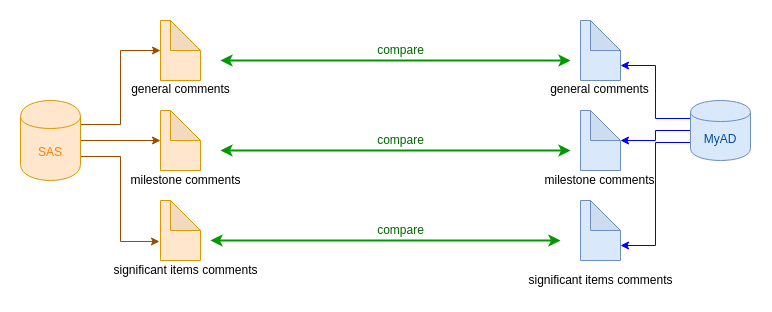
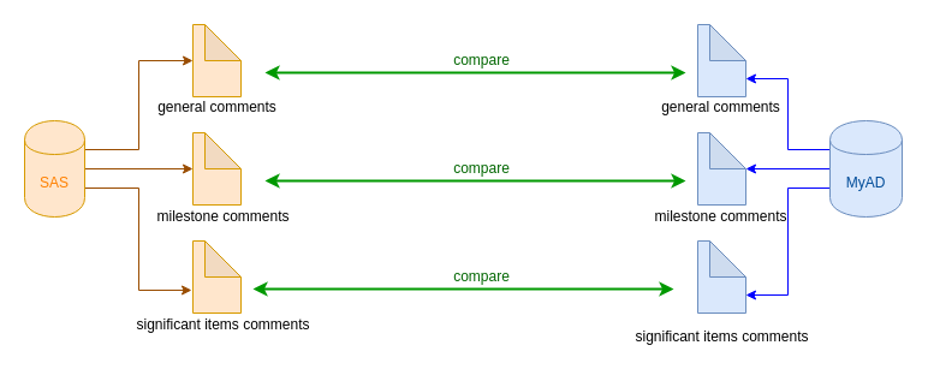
  <mxCell id="0" />
  <mxCell id="1" parent="0" />
  <mxCell id="2" style="edgeStyle=orthogonalEdgeStyle;rounded=0;orthogonalLoop=1;jettySize=auto;html=1;entryX=0;entryY=0.5;entryDx=0;entryDy=0;entryPerimeter=0;strokeColor=#994C00;" edge="1" parent="1" source="5" target="10"><mxGeometry relative="1" as="geometry" /></mxCell>
  <mxCell id="3" style="edgeStyle=orthogonalEdgeStyle;rounded=0;orthogonalLoop=1;jettySize=auto;html=1;exitX=1;exitY=0.3;exitDx=0;exitDy=0;entryX=0;entryY=0.5;entryDx=0;entryDy=0;entryPerimeter=0;strokeColor=#994C00;" edge="1" parent="1" source="5" target="11"><mxGeometry relative="1" as="geometry" /></mxCell>
  <mxCell id="4" style="edgeStyle=orthogonalEdgeStyle;rounded=0;orthogonalLoop=1;jettySize=auto;html=1;exitX=1;exitY=0.7;exitDx=0;exitDy=0;entryX=-0.025;entryY=0.683;entryDx=0;entryDy=0;entryPerimeter=0;strokeColor=#994C00;" edge="1" parent="1" source="5" target="12"><mxGeometry relative="1" as="geometry" /></mxCell>
- <mxCell id="5" value="&lt;font color=&quot;#ff8000&quot;&gt;SAS&lt;/font&gt;" style="shape=cylinder;whiteSpace=wrap;html=1;boundedLbl=1;backgroundOutline=1;fillColor=#ffe6cc;strokeColor=#d79b00;" vertex="1" parent="1"><mxGeometry x="20" y="100" width="60" height="80" as="geometry" /></mxCell>
+ <mxCell id="5" value="&lt;font color=&quot;#ff8000&quot;&gt;SAS&lt;/font&gt;" style="shape=cylinder;whiteSpace=wrap;html=1;boundedLbl=1;backgroundOutline=1;fillColor=#ffe6cc;strokeColor=#d79b00;" vertex="1" parent="1"><mxGeometry x="20" y="100" width="50" height="80" as="geometry" /></mxCell>
  <mxCell id="6" style="edgeStyle=orthogonalEdgeStyle;rounded=0;orthogonalLoop=1;jettySize=auto;html=1;entryX=0;entryY=0;entryDx=40;entryDy=30;entryPerimeter=0;exitX=0;exitY=0.5;exitDx=0;exitDy=0;exitPerimeter=0;strokeColor=#0000FF;" edge="1" parent="1" source="9" target="13"><mxGeometry relative="1" as="geometry" /></mxCell>
  <mxCell id="7" style="edgeStyle=orthogonalEdgeStyle;rounded=0;orthogonalLoop=1;jettySize=auto;html=1;exitX=0;exitY=0.3;exitDx=0;exitDy=0;entryX=0;entryY=0;entryDx=40;entryDy=45;entryPerimeter=0;strokeColor=#0000FF;" edge="1" parent="1" source="9" target="15"><mxGeometry relative="1" as="geometry" /></mxCell>
  <mxCell id="8" style="edgeStyle=orthogonalEdgeStyle;rounded=0;orthogonalLoop=1;jettySize=auto;html=1;exitX=0;exitY=0.7;exitDx=0;exitDy=0;entryX=0;entryY=0;entryDx=40;entryDy=45;entryPerimeter=0;strokeColor=#0000FF;" edge="1" parent="1" source="9" target="14"><mxGeometry relative="1" as="geometry" /></mxCell>
- <mxCell id="9" value="&lt;font color=&quot;#004c99&quot;&gt;MyAD&lt;/font&gt;" style="shape=cylinder;whiteSpace=wrap;html=1;boundedLbl=1;backgroundOutline=1;fillColor=#dae8fc;strokeColor=#6c8ebf;" vertex="1" parent="1"><mxGeometry x="690" y="100" width="60" height="60" as="geometry" /></mxCell>
+ <mxCell id="9" value="&lt;font color=&quot;#004c99&quot;&gt;MyAD&lt;/font&gt;" style="shape=cylinder;whiteSpace=wrap;html=1;boundedLbl=1;backgroundOutline=1;fillColor=#dae8fc;strokeColor=#6c8ebf;" vertex="1" parent="1"><mxGeometry x="690" y="100" width="60" height="80" as="geometry" /></mxCell>
  <mxCell id="10" value="" style="shape=note;whiteSpace=wrap;html=1;backgroundOutline=1;darkOpacity=0.05;fillColor=#ffe6cc;strokeColor=#d79b00;" vertex="1" parent="1"><mxGeometry x="160" y="110" width="40" height="60" as="geometry" /></mxCell>
  <mxCell id="11" value="" style="shape=note;whiteSpace=wrap;html=1;backgroundOutline=1;darkOpacity=0.05;fillColor=#ffe6cc;strokeColor=#d79b00;" vertex="1" parent="1"><mxGeometry x="160" y="20" width="40" height="60" as="geometry" /></mxCell>
  <mxCell id="12" value="" style="shape=note;whiteSpace=wrap;html=1;backgroundOutline=1;darkOpacity=0.05;fillColor=#ffe6cc;strokeColor=#d79b00;" vertex="1" parent="1"><mxGeometry x="160" y="200" width="40" height="60" as="geometry" /></mxCell>
  <mxCell id="13" value="" style="shape=note;whiteSpace=wrap;html=1;backgroundOutline=1;darkOpacity=0.05;fillColor=#dae8fc;strokeColor=#6c8ebf;" vertex="1" parent="1"><mxGeometry x="580" y="110" width="40" height="60" as="geometry" /></mxCell>
  <mxCell id="14" value="" style="shape=note;whiteSpace=wrap;html=1;backgroundOutline=1;darkOpacity=0.05;fillColor=#dae8fc;strokeColor=#6c8ebf;" vertex="1" parent="1"><mxGeometry x="580" y="200" width="40" height="60" as="geometry" /></mxCell>
  <mxCell id="15" value="" style="shape=note;whiteSpace=wrap;html=1;backgroundOutline=1;darkOpacity=0.05;fillColor=#dae8fc;strokeColor=#6c8ebf;" vertex="1" parent="1"><mxGeometry x="580" y="20" width="40" height="60" as="geometry" /></mxCell>
  <mxCell id="16" value="general comments" style="text;html=1;align=center;verticalAlign=middle;resizable=0;points=[];autosize=1;" vertex="1" parent="1"><mxGeometry x="544" y="79" width="110" height="20" as="geometry" /></mxCell>
  <mxCell id="17" value="general comments" style="text;html=1;align=center;verticalAlign=middle;resizable=0;points=[];autosize=1;" vertex="1" parent="1"><mxGeometry x="125" y="79" width="110" height="20" as="geometry" /></mxCell>
  <mxCell id="18" value="milestone comments" style="text;html=1;align=center;verticalAlign=middle;resizable=0;points=[];autosize=1;" vertex="1" parent="1"><mxGeometry x="120" y="170" width="130" height="20" as="geometry" /></mxCell>
  <mxCell id="19" value="milestone comments" style="text;html=1;align=center;verticalAlign=middle;resizable=0;points=[];autosize=1;" vertex="1" parent="1"><mxGeometry x="534" y="170" width="130" height="20" as="geometry" /></mxCell>
  <mxCell id="20" value="significant items comments" style="text;html=1;align=center;verticalAlign=middle;resizable=0;points=[];autosize=1;" vertex="1" parent="1"><mxGeometry x="105" y="260" width="160" height="20" as="geometry" /></mxCell>
  <mxCell id="21" value="significant items comments" style="text;html=1;align=center;verticalAlign=middle;resizable=0;points=[];autosize=1;" vertex="1" parent="1"><mxGeometry x="520" y="270" width="160" height="20" as="geometry" /></mxCell>
  <mxCell id="22" value="" style="endArrow=classic;startArrow=classic;html=1;strokeColor=#009900;strokeWidth=2;" edge="1" parent="1"><mxGeometry width="50" height="50" relative="1" as="geometry"><mxPoint x="220" y="60" as="sourcePoint" /><mxPoint x="570" y="60" as="targetPoint" /></mxGeometry></mxCell>
  <mxCell id="23" value="" style="endArrow=classic;startArrow=classic;html=1;strokeColor=#009900;strokeWidth=2;" edge="1" parent="1"><mxGeometry width="50" height="50" relative="1" as="geometry"><mxPoint x="220" y="150" as="sourcePoint" /><mxPoint x="570" y="150" as="targetPoint" /></mxGeometry></mxCell>
  <mxCell id="24" value="" style="endArrow=classic;startArrow=classic;html=1;strokeColor=#009900;strokeWidth=2;" edge="1" parent="1"><mxGeometry width="50" height="50" relative="1" as="geometry"><mxPoint x="210" y="240" as="sourcePoint" /><mxPoint x="560" y="240" as="targetPoint" /></mxGeometry></mxCell>
  <mxCell id="25" value="compare" style="text;html=1;align=center;verticalAlign=middle;resizable=0;points=[];autosize=1;fontColor=#006600;" vertex="1" parent="1"><mxGeometry x="370" y="40" width="60" height="20" as="geometry" /></mxCell>
  <mxCell id="26" value="compare" style="text;html=1;align=center;verticalAlign=middle;resizable=0;points=[];autosize=1;fontColor=#006600;" vertex="1" parent="1"><mxGeometry x="370" y="130" width="60" height="20" as="geometry" /></mxCell>
  <mxCell id="27" value="compare" style="text;html=1;align=center;verticalAlign=middle;resizable=0;points=[];autosize=1;fontColor=#006600;" vertex="1" parent="1"><mxGeometry x="370" y="220" width="60" height="20" as="geometry" /></mxCell>
